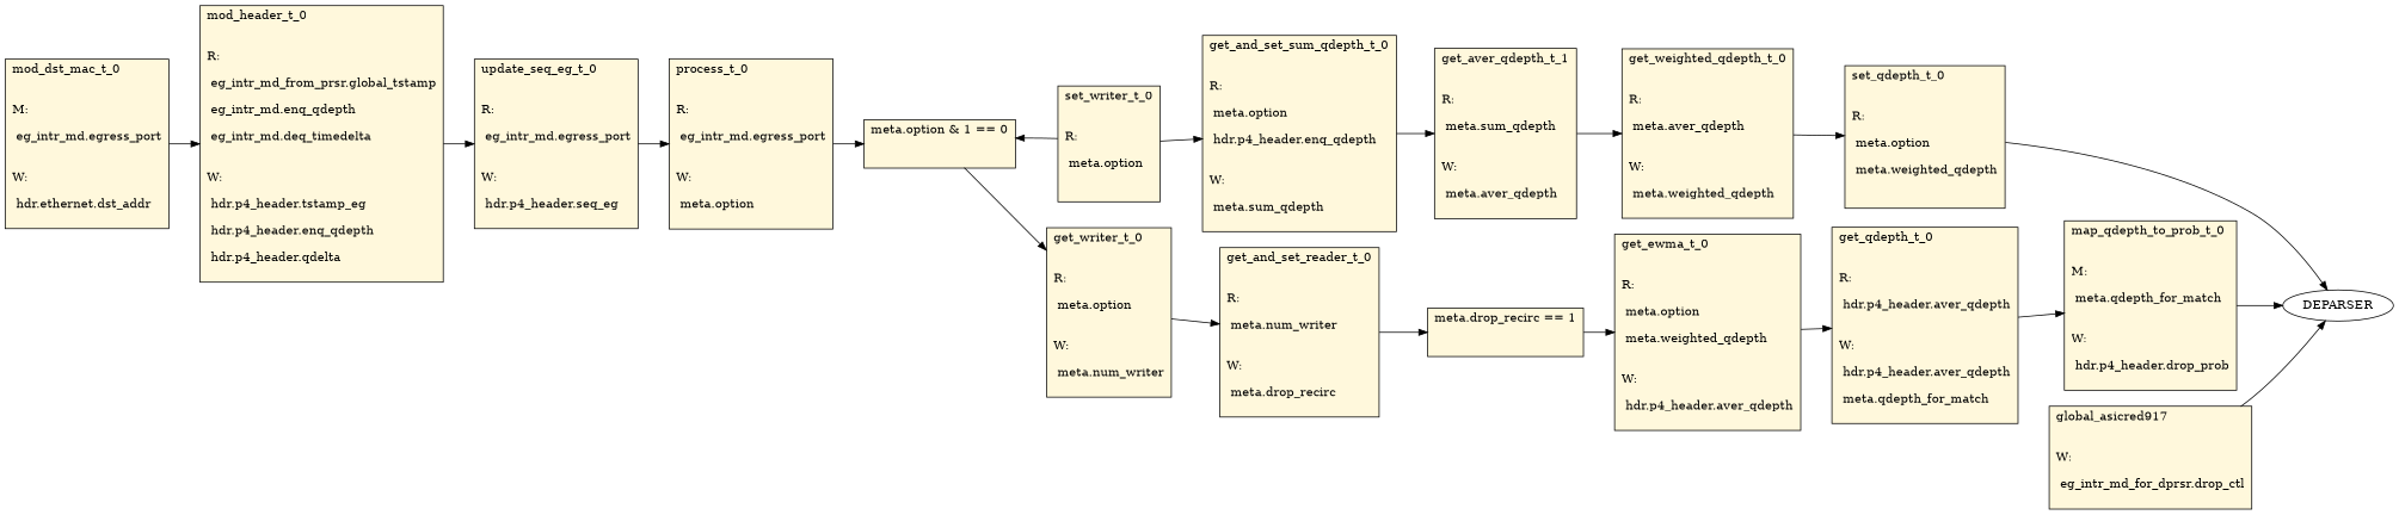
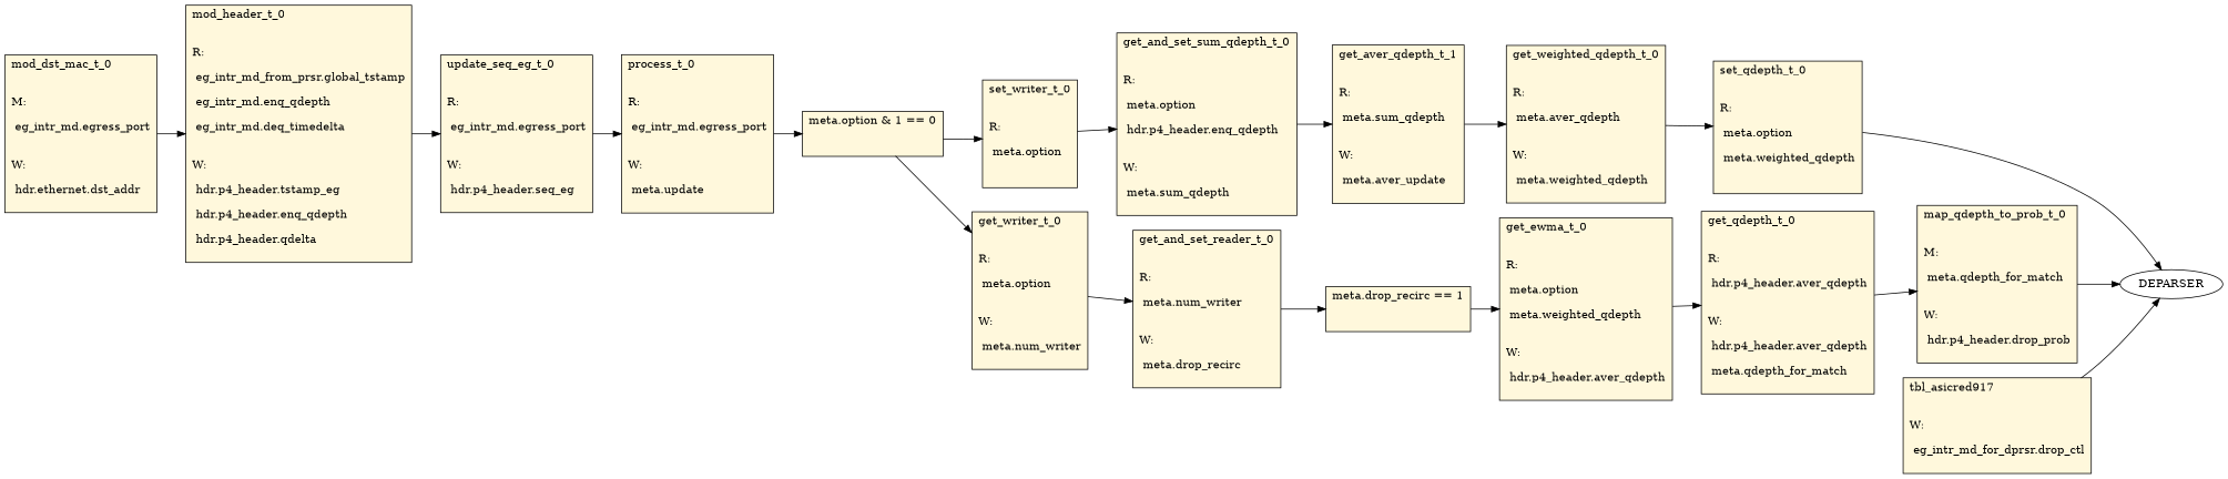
  digraph {
    rankdir=LR
    node [fillcolor=cornsilk shape=record style=filled]
    n1 [label="mod_dst_mac_t_0\l\l\nM:\l\n eg_intr_md.egress_port\l\n\lW:\l\n hdr.ethernet.dst_addr\l\n "]
    n2 [label="mod_header_t_0\l\l\nR:\l\n eg_intr_md_from_prsr.global_tstamp\l\n eg_intr_md.enq_qdepth\l\n eg_intr_md.deq_timedelta\l\n\lW:\l\n hdr.p4_header.tstamp_eg\l\n hdr.p4_header.enq_qdepth\l\n hdr.p4_header.qdelta\l\n "]
    n3 [label="update_seq_eg_t_0\l\l\nR:\l\n eg_intr_md.egress_port\l\n\lW:\l\n hdr.p4_header.seq_eg\l\n "]
-   n4 [label="process_t_0\l\l\nR:\l\n eg_intr_md.egress_port\l\n\lW:\l\n meta.option\l\n "]
+   n4 [label="process_t_0\l\l\nR:\l\n eg_intr_md.egress_port\l\n\lW:\l\n meta.update\l\n "]
    n5 [label="meta.option & 1 == 0\l\l\n "]
    n6 [label="set_writer_t_0\l\l\nR:\l\n meta.option\l\n\l "]
    n7 [label="get_writer_t_0\l\l\nR:\l\n meta.option\l\n\lW:\l\n meta.num_writer\l\n "]
    n8 [label="get_and_set_sum_qdepth_t_0\l\l\nR:\l\n meta.option\l\n hdr.p4_header.enq_qdepth\l\n\lW:\l\n meta.sum_qdepth\l\n "]
    n9 [label="get_and_set_reader_t_0\l\l\nR:\l\n meta.num_writer\l\n\lW:\l\n meta.drop_recirc\l\n "]
-   n10 [label="get_aver_qdepth_t_1\l\l\nR:\l\n meta.sum_qdepth\l\n\lW:\l\n meta.aver_qdepth\l\n "]
+   n10 [label="get_aver_qdepth_t_1\l\l\nR:\l\n meta.sum_qdepth\l\n\lW:\l\n meta.aver_update\l\n "]
    n11 [label="meta.drop_recirc == 1\l\l\n "]
    n12 [label="get_weighted_qdepth_t_0\l\l\nR:\l\n meta.aver_qdepth\l\n\lW:\l\n meta.weighted_qdepth\l\n "]
    n13 [label="set_qdepth_t_0\l\l\nR:\l\n meta.option\l\n meta.weighted_qdepth\l\n\l "]
    DEPARSER [fillcolor="" shape="" style=""]
    n15 [label="get_ewma_t_0\l\l\nR:\l\n meta.option\l\n meta.weighted_qdepth\l\n\lW:\l\n hdr.p4_header.aver_qdepth\l\n "]
-   n16 [label="global_asicred917\l\l\nW:\l\n eg_intr_md_for_dprsr.drop_ctl\l\n "]
+   n16 [label="tbl_asicred917\l\l\nW:\l\n eg_intr_md_for_dprsr.drop_ctl\l\n "]
    n17 [label="get_qdepth_t_0\l\l\nR:\l\n hdr.p4_header.aver_qdepth\l\n\lW:\l\n hdr.p4_header.aver_qdepth\l\n meta.qdepth_for_match\l\n "]
    n18 [label="map_qdepth_to_prob_t_0\l\l\nM:\l\n meta.qdepth_for_match\l\n\lW:\l\n hdr.p4_header.drop_prob\l\n "]
    n1 -> n2
    n2 -> n3
    n3 -> n4
    n4 -> n5
-   n6 -> n5
+   n5 -> n6
    n5 -> n7
    n6 -> n8
    n7 -> n9
    n8 -> n10
    n9 -> n11
    n10 -> n12
    n11 -> n15
    n12 -> n13
    n13 -> DEPARSER
    n15 -> n17
    n16 -> DEPARSER
    n17 -> n18
    n18 -> DEPARSER
  }
